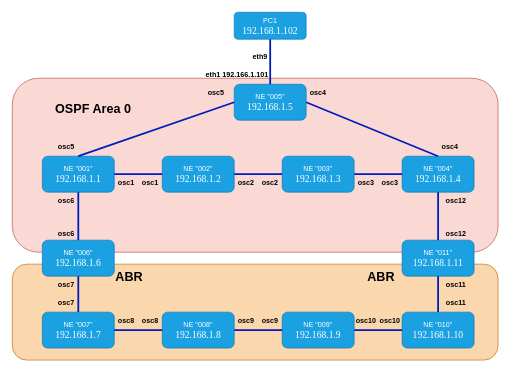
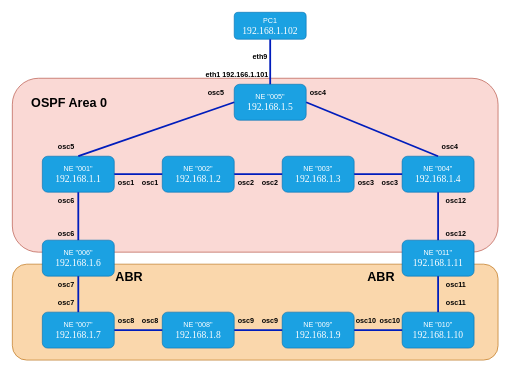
  <mxCell id="0" />
  <mxCell id="1" parent="0" />
  <mxCell id="2" value="" style="rounded=1;whiteSpace=wrap;html=1;fillColor=#fad9d5;strokeColor=#ae4132;" vertex="1" parent="1"><mxGeometry x="20" y="130" width="810" height="290" as="geometry" /></mxCell>
  <mxCell id="3" value="" style="rounded=1;whiteSpace=wrap;html=1;fillColor=#fad7ac;strokeColor=#b46504;" vertex="1" parent="1"><mxGeometry x="20" y="440" width="810" height="160" as="geometry" /></mxCell>
  <mxCell id="4" value="NE &quot;001&quot;&lt;div&gt;&lt;span style=&quot;font-size: 12pt; font-family: Calibri;&quot;&gt;192.168.1.1&lt;/span&gt;&lt;br&gt;&lt;/div&gt;" style="rounded=1;whiteSpace=wrap;html=1;fillColor=#1ba1e2;strokeColor=#006EAF;fontColor=#ffffff;" vertex="1" parent="1"><mxGeometry x="70" y="260" width="120" height="60" as="geometry" /></mxCell>
  <mxCell id="5" value="NE &quot;002&quot;&lt;div&gt;&lt;span style=&quot;font-size: 12pt; font-family: Calibri;&quot;&gt;192.168.1.2&lt;/span&gt;&lt;br&gt;&lt;/div&gt;" style="rounded=1;whiteSpace=wrap;html=1;fillColor=#1ba1e2;strokeColor=#006EAF;fontColor=#ffffff;" vertex="1" parent="1"><mxGeometry x="270" y="260" width="120" height="60" as="geometry" /></mxCell>
  <mxCell id="6" value="NE &quot;003&quot;&lt;div&gt;&lt;span style=&quot;font-size: 12pt; font-family: Calibri;&quot;&gt;192.168.1.3&lt;/span&gt;&lt;br&gt;&lt;/div&gt;" style="rounded=1;whiteSpace=wrap;html=1;fillColor=#1ba1e2;strokeColor=#006EAF;fontColor=#ffffff;" vertex="1" parent="1"><mxGeometry x="470" y="260" width="120" height="60" as="geometry" /></mxCell>
  <mxCell id="7" value="NE &quot;004&quot;&lt;div&gt;&lt;span style=&quot;font-size: 12pt; font-family: Calibri;&quot;&gt;192.168.1.4&lt;/span&gt;&lt;br&gt;&lt;/div&gt;" style="rounded=1;whiteSpace=wrap;html=1;fillColor=#1ba1e2;strokeColor=#006EAF;fontColor=#ffffff;" vertex="1" parent="1"><mxGeometry x="670" y="260" width="120" height="60" as="geometry" /></mxCell>
  <mxCell id="8" value="NE &quot;005&quot;&lt;div&gt;&lt;span style=&quot;font-size: 12pt; font-family: Calibri;&quot;&gt;192.168.1.5&lt;/span&gt;&lt;br&gt;&lt;/div&gt;" style="rounded=1;whiteSpace=wrap;html=1;fillColor=#1ba1e2;strokeColor=#006EAF;fontColor=#ffffff;" vertex="1" parent="1"><mxGeometry x="390" y="140" width="120" height="60" as="geometry" /></mxCell>
  <mxCell id="9" value="" style="endArrow=none;html=1;rounded=0;entryX=1;entryY=0.5;entryDx=0;entryDy=0;exitX=0;exitY=0.5;exitDx=0;exitDy=0;strokeWidth=3;fillColor=#0050ef;strokeColor=#001DBC;" edge="1" parent="1" source="5" target="4"><mxGeometry width="50" height="50" relative="1" as="geometry"><mxPoint x="80" y="460" as="sourcePoint" /><mxPoint x="130" y="410" as="targetPoint" /></mxGeometry></mxCell>
  <mxCell id="10" value="" style="endArrow=none;html=1;rounded=0;entryX=0;entryY=0.5;entryDx=0;entryDy=0;exitX=1;exitY=0.5;exitDx=0;exitDy=0;strokeWidth=3;fillColor=#0050ef;strokeColor=#001DBC;" edge="1" parent="1" source="5" target="6"><mxGeometry width="50" height="50" relative="1" as="geometry"><mxPoint x="280" y="300" as="sourcePoint" /><mxPoint x="200" y="300" as="targetPoint" /></mxGeometry></mxCell>
  <mxCell id="11" value="" style="endArrow=none;html=1;rounded=0;entryX=1;entryY=0.5;entryDx=0;entryDy=0;exitX=0;exitY=0.5;exitDx=0;exitDy=0;strokeWidth=3;fillColor=#0050ef;strokeColor=#001DBC;" edge="1" parent="1" source="7" target="6"><mxGeometry width="50" height="50" relative="1" as="geometry"><mxPoint x="400" y="300" as="sourcePoint" /><mxPoint x="480" y="300" as="targetPoint" /></mxGeometry></mxCell>
  <mxCell id="12" value="" style="endArrow=none;html=1;rounded=0;entryX=0.5;entryY=0;entryDx=0;entryDy=0;exitX=0;exitY=0.5;exitDx=0;exitDy=0;strokeWidth=3;fillColor=#0050ef;strokeColor=#001DBC;" edge="1" parent="1" source="8" target="4"><mxGeometry width="50" height="50" relative="1" as="geometry"><mxPoint x="280" y="300" as="sourcePoint" /><mxPoint x="200" y="300" as="targetPoint" /></mxGeometry></mxCell>
  <mxCell id="13" value="" style="endArrow=none;html=1;rounded=0;entryX=0.5;entryY=0;entryDx=0;entryDy=0;exitX=1;exitY=0.5;exitDx=0;exitDy=0;strokeWidth=3;fillColor=#0050ef;strokeColor=#001DBC;" edge="1" parent="1" source="8" target="7"><mxGeometry width="50" height="50" relative="1" as="geometry"><mxPoint x="400" y="180" as="sourcePoint" /><mxPoint x="140" y="270" as="targetPoint" /></mxGeometry></mxCell>
  <mxCell id="14" value="NE &quot;006&quot;&lt;div&gt;&lt;span style=&quot;font-size: 12pt; font-family: Calibri;&quot;&gt;192.168.1.6&lt;/span&gt;&lt;br&gt;&lt;/div&gt;" style="rounded=1;whiteSpace=wrap;html=1;fillColor=#1ba1e2;strokeColor=#006EAF;fontColor=#ffffff;" vertex="1" parent="1"><mxGeometry x="70" y="400" width="120" height="60" as="geometry" /></mxCell>
  <mxCell id="15" value="NE &quot;007&quot;&lt;div&gt;&lt;span style=&quot;font-size: 12pt; font-family: Calibri;&quot;&gt;192.168.1.7&lt;/span&gt;&lt;br&gt;&lt;/div&gt;" style="rounded=1;whiteSpace=wrap;html=1;fillColor=#1ba1e2;strokeColor=#006EAF;fontColor=#ffffff;" vertex="1" parent="1"><mxGeometry x="70" y="520" width="120" height="60" as="geometry" /></mxCell>
  <mxCell id="16" value="NE &quot;008&quot;&lt;div&gt;&lt;span style=&quot;font-size: 12pt; font-family: Calibri;&quot;&gt;192.168.1.8&lt;/span&gt;&lt;br&gt;&lt;/div&gt;" style="rounded=1;whiteSpace=wrap;html=1;fillColor=#1ba1e2;strokeColor=#006EAF;fontColor=#ffffff;" vertex="1" parent="1"><mxGeometry x="270" y="520" width="120" height="60" as="geometry" /></mxCell>
  <mxCell id="17" value="NE &quot;009&quot;&lt;div&gt;&lt;span style=&quot;font-size: 12pt; font-family: Calibri;&quot;&gt;192.168.1.9&lt;/span&gt;&lt;br&gt;&lt;/div&gt;" style="rounded=1;whiteSpace=wrap;html=1;fillColor=#1ba1e2;strokeColor=#006EAF;fontColor=#ffffff;" vertex="1" parent="1"><mxGeometry x="470" y="520" width="120" height="60" as="geometry" /></mxCell>
  <mxCell id="18" value="NE &quot;010&quot;&lt;div&gt;&lt;span style=&quot;font-size: 12pt; font-family: Calibri;&quot;&gt;192.168.1.10&lt;/span&gt;&lt;br&gt;&lt;/div&gt;" style="rounded=1;whiteSpace=wrap;html=1;fillColor=#1ba1e2;strokeColor=#006EAF;fontColor=#ffffff;" vertex="1" parent="1"><mxGeometry x="670" y="520" width="120" height="60" as="geometry" /></mxCell>
  <mxCell id="19" value="NE &quot;011&quot;&lt;div&gt;&lt;span style=&quot;font-size: 12pt; font-family: Calibri;&quot;&gt;192.168.1.11&lt;/span&gt;&lt;br&gt;&lt;/div&gt;" style="rounded=1;whiteSpace=wrap;html=1;fillColor=#1ba1e2;strokeColor=#006EAF;fontColor=#ffffff;" vertex="1" parent="1"><mxGeometry x="670" y="400" width="120" height="60" as="geometry" /></mxCell>
  <mxCell id="20" value="" style="endArrow=none;html=1;rounded=0;entryX=0.5;entryY=1;entryDx=0;entryDy=0;exitX=0.5;exitY=0;exitDx=0;exitDy=0;strokeWidth=3;fillColor=#0050ef;strokeColor=#001DBC;" edge="1" parent="1" source="14" target="4"><mxGeometry width="50" height="50" relative="1" as="geometry"><mxPoint x="400" y="180" as="sourcePoint" /><mxPoint x="140" y="270" as="targetPoint" /></mxGeometry></mxCell>
  <mxCell id="21" value="" style="endArrow=none;html=1;rounded=0;exitX=0.5;exitY=0;exitDx=0;exitDy=0;strokeWidth=3;fillColor=#0050ef;strokeColor=#001DBC;" edge="1" parent="1" source="15"><mxGeometry width="50" height="50" relative="1" as="geometry"><mxPoint x="140" y="410" as="sourcePoint" /><mxPoint x="130" y="460" as="targetPoint" /></mxGeometry></mxCell>
  <mxCell id="22" value="" style="endArrow=none;html=1;rounded=0;strokeWidth=3;fillColor=#0050ef;strokeColor=#001DBC;entryX=0;entryY=0.5;entryDx=0;entryDy=0;" edge="1" parent="1" source="15" target="16"><mxGeometry width="50" height="50" relative="1" as="geometry"><mxPoint x="140" y="530" as="sourcePoint" /><mxPoint x="140" y="470" as="targetPoint" /></mxGeometry></mxCell>
  <mxCell id="23" value="" style="endArrow=none;html=1;rounded=0;strokeWidth=3;fillColor=#0050ef;strokeColor=#001DBC;entryX=1;entryY=0.5;entryDx=0;entryDy=0;exitX=0;exitY=0.5;exitDx=0;exitDy=0;" edge="1" parent="1" source="17" target="16"><mxGeometry width="50" height="50" relative="1" as="geometry"><mxPoint x="200" y="560" as="sourcePoint" /><mxPoint x="280" y="560" as="targetPoint" /></mxGeometry></mxCell>
  <mxCell id="24" value="" style="endArrow=none;html=1;rounded=0;strokeWidth=3;fillColor=#0050ef;strokeColor=#001DBC;entryX=1;entryY=0.5;entryDx=0;entryDy=0;exitX=0;exitY=0.5;exitDx=0;exitDy=0;" edge="1" parent="1" source="18" target="17"><mxGeometry width="50" height="50" relative="1" as="geometry"><mxPoint x="480" y="560" as="sourcePoint" /><mxPoint x="400" y="560" as="targetPoint" /></mxGeometry></mxCell>
  <mxCell id="25" value="" style="endArrow=none;html=1;rounded=0;strokeWidth=3;fillColor=#0050ef;strokeColor=#001DBC;entryX=0.5;entryY=0;entryDx=0;entryDy=0;exitX=0.5;exitY=1;exitDx=0;exitDy=0;" edge="1" parent="1" source="19" target="18"><mxGeometry width="50" height="50" relative="1" as="geometry"><mxPoint x="680" y="560" as="sourcePoint" /><mxPoint x="600" y="560" as="targetPoint" /></mxGeometry></mxCell>
  <mxCell id="26" value="" style="endArrow=none;html=1;rounded=0;strokeWidth=3;fillColor=#0050ef;strokeColor=#001DBC;entryX=0.5;entryY=0;entryDx=0;entryDy=0;exitX=0.5;exitY=1;exitDx=0;exitDy=0;" edge="1" parent="1" source="7" target="19"><mxGeometry width="50" height="50" relative="1" as="geometry"><mxPoint x="740" y="470" as="sourcePoint" /><mxPoint x="740" y="530" as="targetPoint" /></mxGeometry></mxCell>
  <mxCell id="27" value="PC1&lt;div&gt;&lt;span style=&quot;font-size: 12pt; font-family: Calibri;&quot;&gt;192.168.1.102&lt;/span&gt;&lt;br&gt;&lt;/div&gt;" style="rounded=1;whiteSpace=wrap;html=1;fillColor=#1ba1e2;strokeColor=#006EAF;fontColor=#ffffff;" vertex="1" parent="1"><mxGeometry x="390" y="20" width="120" height="45" as="geometry" /></mxCell>
  <mxCell id="28" value="" style="endArrow=none;html=1;rounded=0;entryX=0.5;entryY=0;entryDx=0;entryDy=0;exitX=0.5;exitY=1;exitDx=0;exitDy=0;strokeWidth=3;fillColor=#0050ef;strokeColor=#001DBC;" edge="1" parent="1" source="27" target="8"><mxGeometry width="50" height="50" relative="1" as="geometry"><mxPoint x="520" y="180" as="sourcePoint" /><mxPoint x="740" y="270" as="targetPoint" /></mxGeometry></mxCell>
  <mxCell id="29" value="&lt;b&gt;eth1 192.166.1.101&lt;/b&gt;" style="text;strokeColor=none;align=center;fillColor=none;html=1;verticalAlign=middle;whiteSpace=wrap;rounded=0;" vertex="1" parent="1"><mxGeometry x="320" y="110" width="150" height="30" as="geometry" /></mxCell>
  <mxCell id="30" value="&lt;b&gt;eth9&amp;nbsp;&lt;/b&gt;" style="text;strokeColor=none;align=center;fillColor=none;html=1;verticalAlign=middle;whiteSpace=wrap;rounded=0;" vertex="1" parent="1"><mxGeometry x="360" y="80" width="150" height="30" as="geometry" /></mxCell>
  <mxCell id="31" value="&lt;b&gt;osc1&lt;/b&gt;" style="text;strokeColor=none;align=center;fillColor=none;html=1;verticalAlign=middle;whiteSpace=wrap;rounded=0;" vertex="1" parent="1"><mxGeometry x="180" y="290" width="60" height="30" as="geometry" /></mxCell>
  <mxCell id="32" value="&lt;b&gt;osc1&lt;/b&gt;" style="text;strokeColor=none;align=center;fillColor=none;html=1;verticalAlign=middle;whiteSpace=wrap;rounded=0;" vertex="1" parent="1"><mxGeometry x="220" y="290" width="60" height="30" as="geometry" /></mxCell>
  <mxCell id="33" value="&lt;b&gt;osc2&lt;/b&gt;" style="text;strokeColor=none;align=center;fillColor=none;html=1;verticalAlign=middle;whiteSpace=wrap;rounded=0;" vertex="1" parent="1"><mxGeometry x="380" y="290" width="60" height="30" as="geometry" /></mxCell>
  <mxCell id="34" value="&lt;b&gt;osc2&lt;/b&gt;" style="text;strokeColor=none;align=center;fillColor=none;html=1;verticalAlign=middle;whiteSpace=wrap;rounded=0;" vertex="1" parent="1"><mxGeometry x="420" y="290" width="60" height="30" as="geometry" /></mxCell>
  <mxCell id="35" value="&lt;b&gt;osc3&lt;/b&gt;" style="text;strokeColor=none;align=center;fillColor=none;html=1;verticalAlign=middle;whiteSpace=wrap;rounded=0;" vertex="1" parent="1"><mxGeometry x="580" y="290" width="60" height="30" as="geometry" /></mxCell>
  <mxCell id="36" value="&lt;b&gt;osc3&lt;/b&gt;" style="text;strokeColor=none;align=center;fillColor=none;html=1;verticalAlign=middle;whiteSpace=wrap;rounded=0;" vertex="1" parent="1"><mxGeometry x="620" y="290" width="60" height="30" as="geometry" /></mxCell>
  <mxCell id="37" value="&lt;b&gt;osc4&lt;/b&gt;" style="text;strokeColor=none;align=center;fillColor=none;html=1;verticalAlign=middle;whiteSpace=wrap;rounded=0;" vertex="1" parent="1"><mxGeometry x="720" y="230" width="60" height="30" as="geometry" /></mxCell>
  <mxCell id="38" value="&lt;b&gt;osc4&lt;/b&gt;" style="text;strokeColor=none;align=center;fillColor=none;html=1;verticalAlign=middle;whiteSpace=wrap;rounded=0;" vertex="1" parent="1"><mxGeometry x="500" y="140" width="60" height="30" as="geometry" /></mxCell>
  <mxCell id="39" value="&lt;b&gt;osc5&lt;/b&gt;" style="text;strokeColor=none;align=center;fillColor=none;html=1;verticalAlign=middle;whiteSpace=wrap;rounded=0;" vertex="1" parent="1"><mxGeometry x="330" y="140" width="60" height="30" as="geometry" /></mxCell>
  <mxCell id="40" value="&lt;b&gt;osc5&lt;/b&gt;" style="text;strokeColor=none;align=center;fillColor=none;html=1;verticalAlign=middle;whiteSpace=wrap;rounded=0;" vertex="1" parent="1"><mxGeometry x="80" y="230" width="60" height="30" as="geometry" /></mxCell>
  <mxCell id="41" value="&lt;b&gt;osc6&lt;/b&gt;" style="text;strokeColor=none;align=center;fillColor=none;html=1;verticalAlign=middle;whiteSpace=wrap;rounded=0;" vertex="1" parent="1"><mxGeometry x="80" y="320" width="60" height="30" as="geometry" /></mxCell>
  <mxCell id="42" value="&lt;b&gt;osc6&lt;/b&gt;" style="text;strokeColor=none;align=center;fillColor=none;html=1;verticalAlign=middle;whiteSpace=wrap;rounded=0;" vertex="1" parent="1"><mxGeometry x="80" y="375" width="60" height="30" as="geometry" /></mxCell>
  <mxCell id="43" value="&lt;b&gt;osc7&lt;/b&gt;" style="text;strokeColor=none;align=center;fillColor=none;html=1;verticalAlign=middle;whiteSpace=wrap;rounded=0;" vertex="1" parent="1"><mxGeometry x="80" y="460" width="60" height="30" as="geometry" /></mxCell>
  <mxCell id="44" value="&lt;b&gt;osc7&lt;/b&gt;" style="text;strokeColor=none;align=center;fillColor=none;html=1;verticalAlign=middle;whiteSpace=wrap;rounded=0;" vertex="1" parent="1"><mxGeometry x="80" y="490" width="60" height="30" as="geometry" /></mxCell>
  <mxCell id="45" value="&lt;b&gt;osc8&lt;/b&gt;" style="text;strokeColor=none;align=center;fillColor=none;html=1;verticalAlign=middle;whiteSpace=wrap;rounded=0;" vertex="1" parent="1"><mxGeometry x="180" y="520" width="60" height="30" as="geometry" /></mxCell>
  <mxCell id="46" value="&lt;b&gt;osc8&lt;/b&gt;" style="text;strokeColor=none;align=center;fillColor=none;html=1;verticalAlign=middle;whiteSpace=wrap;rounded=0;" vertex="1" parent="1"><mxGeometry x="220" y="520" width="60" height="30" as="geometry" /></mxCell>
  <mxCell id="47" value="&lt;b&gt;osc9&lt;/b&gt;" style="text;strokeColor=none;align=center;fillColor=none;html=1;verticalAlign=middle;whiteSpace=wrap;rounded=0;" vertex="1" parent="1"><mxGeometry x="380" y="520" width="60" height="30" as="geometry" /></mxCell>
  <mxCell id="48" value="&lt;b&gt;osc9&lt;/b&gt;" style="text;strokeColor=none;align=center;fillColor=none;html=1;verticalAlign=middle;whiteSpace=wrap;rounded=0;" vertex="1" parent="1"><mxGeometry x="420" y="520" width="60" height="30" as="geometry" /></mxCell>
  <mxCell id="49" value="&lt;b&gt;osc10&lt;/b&gt;" style="text;strokeColor=none;align=center;fillColor=none;html=1;verticalAlign=middle;whiteSpace=wrap;rounded=0;" vertex="1" parent="1"><mxGeometry x="580" y="520" width="60" height="30" as="geometry" /></mxCell>
  <mxCell id="50" value="&lt;b&gt;osc10&lt;/b&gt;" style="text;strokeColor=none;align=center;fillColor=none;html=1;verticalAlign=middle;whiteSpace=wrap;rounded=0;" vertex="1" parent="1"><mxGeometry x="620" y="520" width="60" height="30" as="geometry" /></mxCell>
  <mxCell id="51" value="&lt;b&gt;osc11&lt;/b&gt;" style="text;strokeColor=none;align=center;fillColor=none;html=1;verticalAlign=middle;whiteSpace=wrap;rounded=0;" vertex="1" parent="1"><mxGeometry x="730" y="490" width="60" height="30" as="geometry" /></mxCell>
  <mxCell id="52" value="&lt;b&gt;osc11&lt;/b&gt;" style="text;strokeColor=none;align=center;fillColor=none;html=1;verticalAlign=middle;whiteSpace=wrap;rounded=0;" vertex="1" parent="1"><mxGeometry x="730" y="460" width="60" height="30" as="geometry" /></mxCell>
  <mxCell id="53" value="&lt;b&gt;osc12&lt;/b&gt;" style="text;strokeColor=none;align=center;fillColor=none;html=1;verticalAlign=middle;whiteSpace=wrap;rounded=0;" vertex="1" parent="1"><mxGeometry x="730" y="375" width="60" height="30" as="geometry" /></mxCell>
  <mxCell id="54" value="&lt;b&gt;osc12&lt;/b&gt;" style="text;strokeColor=none;align=center;fillColor=none;html=1;verticalAlign=middle;whiteSpace=wrap;rounded=0;" vertex="1" parent="1"><mxGeometry x="730" y="320" width="60" height="30" as="geometry" /></mxCell>
- <mxCell id="55" value="&lt;font style=&quot;font-size: 21px;&quot;&gt;&lt;b&gt;OSPF Area 0&lt;/b&gt;&lt;/font&gt;" style="text;strokeColor=none;align=center;fillColor=none;html=1;verticalAlign=middle;whiteSpace=wrap;rounded=0;" vertex="1" parent="1"><mxGeometry x="60" y="150" width="190" height="60" as="geometry" /></mxCell>
+ <mxCell id="55" value="&lt;font style=&quot;font-size: 21px;&quot;&gt;&lt;b&gt;OSPF Area 0&lt;/b&gt;&lt;/font&gt;" style="text;strokeColor=none;align=center;fillColor=none;html=1;verticalAlign=middle;whiteSpace=wrap;rounded=0;" vertex="1" parent="1"><mxGeometry x="20" y="140" width="190" height="60" as="geometry" /></mxCell>
  <mxCell id="56" value="&lt;font style=&quot;font-size: 21px;&quot;&gt;&lt;b&gt;ABR&lt;/b&gt;&lt;/font&gt;" style="text;strokeColor=none;align=center;fillColor=none;html=1;verticalAlign=middle;whiteSpace=wrap;rounded=0;" vertex="1" parent="1"><mxGeometry x="150" y="430" width="130" height="60" as="geometry" /></mxCell>
  <mxCell id="57" value="&lt;font style=&quot;font-size: 21px;&quot;&gt;&lt;b&gt;ABR&lt;/b&gt;&lt;/font&gt;" style="text;strokeColor=none;align=center;fillColor=none;html=1;verticalAlign=middle;whiteSpace=wrap;rounded=0;" vertex="1" parent="1"><mxGeometry x="570" y="430" width="130" height="60" as="geometry" /></mxCell>
